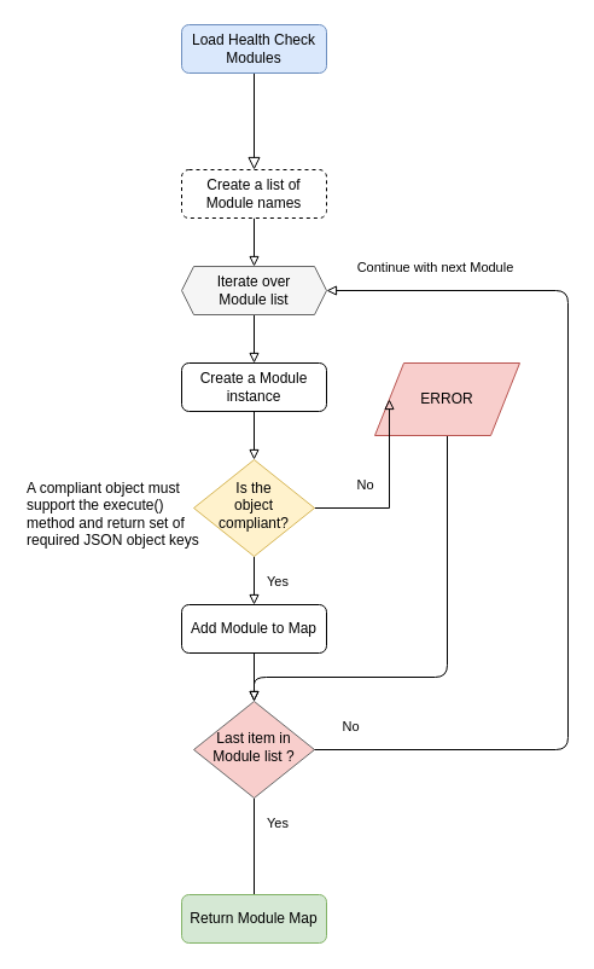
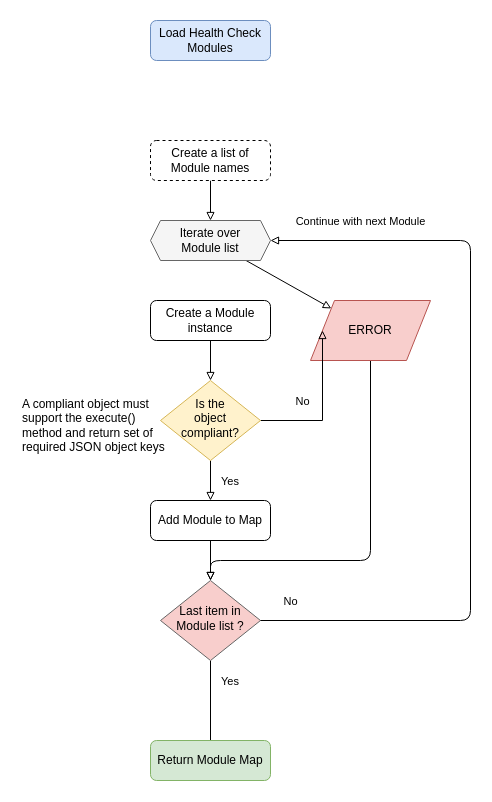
  <mxCell id="0" />
  <mxCell id="1" parent="0" />
- <mxCell id="2" value="" style="rounded=0;html=1;jettySize=auto;orthogonalLoop=1;fontSize=11;endArrow=block;endFill=0;endSize=8;strokeWidth=1;shadow=0;labelBackgroundColor=none;edgeStyle=orthogonalEdgeStyle;" parent="1" source="3" target="8" edge="1"><mxGeometry relative="1" as="geometry" /></mxCell>
  <mxCell id="3" value="Load Health Check Modules" style="rounded=1;whiteSpace=wrap;html=1;fontSize=12;glass=0;strokeWidth=1;shadow=0;fillColor=#dae8fc;strokeColor=#6c8ebf;" parent="1" vertex="1"><mxGeometry x="150" y="20" width="120" height="40" as="geometry" /></mxCell>
  <mxCell id="4" value="Yes" style="rounded=0;jettySize=auto;orthogonalLoop=1;fontSize=11;endArrow=none;endFill=0;endSize=8;strokeWidth=1;shadow=0;labelBackgroundColor=none;edgeStyle=orthogonalEdgeStyle;" parent="1" source="5" target="6" edge="1"><mxGeometry x="-0.5" y="20" relative="1" as="geometry"><mxPoint as="offset" /><mxPoint x="210" y="730" as="targetPoint" /></mxGeometry></mxCell>
  <mxCell id="5" value="Last item in Module list ?" style="rhombus;whiteSpace=wrap;html=1;shadow=0;fontFamily=Helvetica;fontSize=12;align=center;strokeWidth=1;spacing=6;spacingTop=-4;fillColor=#f8cecc;fontColor=#000000;strokeColor=#666666;" parent="1" vertex="1"><mxGeometry x="160" y="580" width="100" height="80" as="geometry" /></mxCell>
  <mxCell id="6" value="Return Module Map" style="rounded=1;whiteSpace=wrap;html=1;fontSize=12;glass=0;strokeWidth=1;shadow=0;fillColor=#d5e8d4;strokeColor=#82b366;" parent="1" vertex="1"><mxGeometry x="150" y="740" width="120" height="40" as="geometry" /></mxCell>
  <mxCell id="7" style="edgeStyle=orthogonalEdgeStyle;rounded=0;orthogonalLoop=1;jettySize=auto;html=1;endArrow=block;endFill=0;entryX=0.5;entryY=0;entryDx=0;entryDy=0;" parent="1" source="8" target="24" edge="1"><mxGeometry relative="1" as="geometry" /></mxCell>
  <mxCell id="8" value="Create a list of Module names" style="rounded=1;whiteSpace=wrap;html=1;fontSize=12;glass=0;strokeWidth=1;shadow=0;dashed=1;" parent="1" vertex="1"><mxGeometry x="150" y="140" width="120" height="40" as="geometry" /></mxCell>
  <mxCell id="9" style="edgeStyle=orthogonalEdgeStyle;rounded=0;orthogonalLoop=1;jettySize=auto;html=1;endArrow=block;endFill=0;" parent="1" source="10" target="19" edge="1"><mxGeometry relative="1" as="geometry" /></mxCell>
  <mxCell id="10" value="Create a Module instance" style="rounded=1;whiteSpace=wrap;html=1;fontSize=12;glass=0;strokeWidth=1;shadow=0;" parent="1" vertex="1"><mxGeometry x="150" y="300" width="120" height="40" as="geometry" /></mxCell>
  <mxCell id="11" style="edgeStyle=orthogonalEdgeStyle;orthogonalLoop=1;jettySize=auto;html=1;endArrow=block;endFill=0;entryX=1;entryY=0.5;entryDx=0;entryDy=0;exitX=1;exitY=0.5;exitDx=0;exitDy=0;rounded=1;" parent="1" source="5" edge="1" target="24"><mxGeometry relative="1" as="geometry"><mxPoint x="210" y="260" as="targetPoint" /><Array as="points"><mxPoint x="470" y="620" /><mxPoint x="470" y="240" /></Array><mxPoint x="520" y="380" as="sourcePoint" /></mxGeometry></mxCell>
  <mxCell id="12" value="Continue with next Module" style="edgeLabel;align=center;verticalAlign=middle;resizable=0;points=[];labelBackgroundColor=none;" parent="11" vertex="1" connectable="0"><mxGeometry x="-0.606" y="-2" relative="1" as="geometry"><mxPoint x="-56" y="-402" as="offset" /></mxGeometry></mxCell>
  <mxCell id="13" value="No" style="edgeLabel;align=center;verticalAlign=middle;resizable=0;points=[];labelBackgroundColor=none;" parent="11" vertex="1" connectable="0"><mxGeometry x="-0.753" y="2" relative="1" as="geometry"><mxPoint x="-68" y="-18" as="offset" /></mxGeometry></mxCell>
  <mxCell id="14" style="edgeStyle=none;html=1;endArrow=block;endFill=0;" parent="1" source="15" edge="1"><mxGeometry relative="1" as="geometry"><mxPoint x="210" y="580" as="targetPoint" /><Array as="points"><mxPoint x="370" y="560" /><mxPoint x="210" y="560" /></Array></mxGeometry></mxCell>
  <mxCell id="15" value="ERROR" style="shape=parallelogram;perimeter=parallelogramPerimeter;whiteSpace=wrap;html=1;fillColor=#f8cecc;strokeColor=#b85450;" parent="1" vertex="1"><mxGeometry x="310" y="300" width="120" height="60" as="geometry" /></mxCell>
  <mxCell id="16" style="edgeStyle=orthogonalEdgeStyle;rounded=0;orthogonalLoop=1;jettySize=auto;html=1;endArrow=block;endFill=0;entryX=0;entryY=0.5;entryDx=0;entryDy=0;" parent="1" source="19" target="15" edge="1"><mxGeometry relative="1" as="geometry" /></mxCell>
  <mxCell id="17" value="No" style="edgeLabel;align=center;verticalAlign=middle;resizable=0;points=[];labelBackgroundColor=none;" parent="16" vertex="1" connectable="0"><mxGeometry x="-0.732" y="-2" relative="1" as="geometry"><mxPoint x="22" y="-22" as="offset" /></mxGeometry></mxCell>
  <mxCell id="18" value="Yes" style="edgeStyle=orthogonalEdgeStyle;rounded=0;orthogonalLoop=1;jettySize=auto;endArrow=block;endFill=0;exitX=0.5;exitY=1;exitDx=0;exitDy=0;entryX=0.5;entryY=0;entryDx=0;entryDy=0;labelBackgroundColor=none;" parent="1" source="19" target="21" edge="1"><mxGeometry y="20" relative="1" as="geometry"><mxPoint as="offset" /></mxGeometry></mxCell>
  <mxCell id="19" value="Is the&lt;br&gt;object compliant?" style="rhombus;whiteSpace=wrap;html=1;shadow=0;fontFamily=Helvetica;fontSize=12;align=center;strokeWidth=1;spacing=6;spacingTop=-4;fillColor=#fff2cc;strokeColor=#d6b656;" parent="1" vertex="1"><mxGeometry x="160" y="380" width="100" height="80" as="geometry" /></mxCell>
  <mxCell id="20" style="edgeStyle=orthogonalEdgeStyle;rounded=0;orthogonalLoop=1;jettySize=auto;html=1;endArrow=block;endFill=0;exitX=0.5;exitY=1;exitDx=0;exitDy=0;" parent="1" source="21" target="5" edge="1"><mxGeometry relative="1" as="geometry" /></mxCell>
  <mxCell id="21" value="Add Module to Map" style="rounded=1;whiteSpace=wrap;html=1;fontSize=12;glass=0;strokeWidth=1;shadow=0;" parent="1" vertex="1"><mxGeometry x="150" y="500" width="120" height="40" as="geometry" /></mxCell>
  <mxCell id="22" value="A compliant object must support the execute() method and return set of required JSON object keys" style="text;strokeColor=none;fillColor=none;align=left;verticalAlign=top;whiteSpace=wrap;rounded=0;" parent="1" vertex="1"><mxGeometry x="20" y="390" width="150" height="80" as="geometry" /></mxCell>
- <mxCell id="23" style="edgeStyle=none;html=1;entryX=0.5;entryY=0;entryDx=0;entryDy=0;endArrow=block;endFill=0;" edge="1" parent="1" source="24" target="10"><mxGeometry relative="1" as="geometry" /></mxCell>
+ <mxCell id="23" style="edgeStyle=none;html=1;endArrow=block;endFill=0;" edge="1" parent="1" source="24" target="15"><mxGeometry relative="1" as="geometry" /></mxCell>
  <mxCell id="24" value="Iterate over &lt;br&gt;Module list" style="shape=hexagon;perimeter=hexagonPerimeter2;whiteSpace=wrap;html=1;fixedSize=1;size=10;fillColor=#f5f5f5;fontColor=#000000;strokeColor=#666666;" vertex="1" parent="1"><mxGeometry x="150" y="220" width="120" height="40" as="geometry" /></mxCell>
